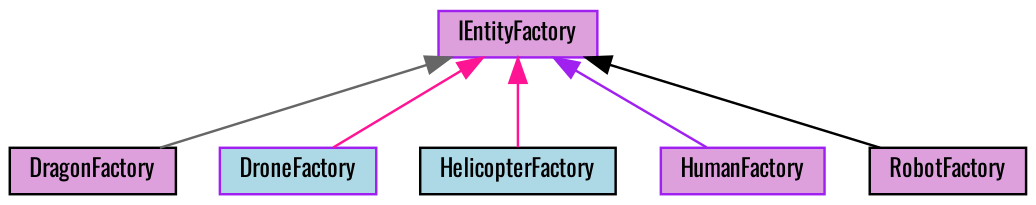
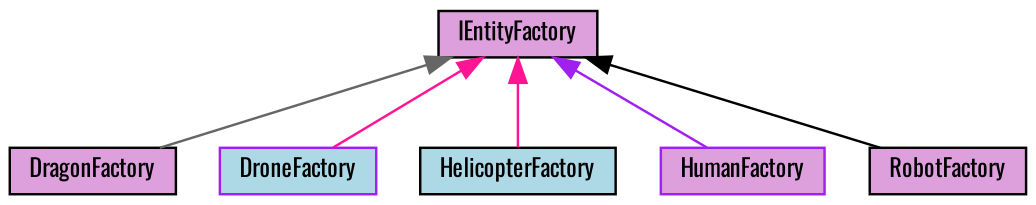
  digraph {
    fontname=Oswald
    rankdir=TB
    node [color=black fillcolor=plum fontname=Oswald fontsize=10 shape=record style=filled]
    edge [color=deeppink dir=back fontname=Oswald fontsize=10 labelfontname=Helvetica labelfontsize=10 style=solid]
-   n1 [color=purple height=0.2 label=IEntityFactory width=0.4]
+   n1 [height=0.2 label=IEntityFactory width=0.4]
    n2 [height=0.2 label=DragonFactory width=0.4]
    n3 [color=purple fillcolor=lightblue height=0.2 label=DroneFactory width=0.4]
    n4 [fillcolor=lightblue height=0.2 label=HelicopterFactory width=0.4]
    n5 [color=purple height=0.2 label=HumanFactory width=0.4]
    n6 [height=0.2 label=RobotFactory width=0.4]
    n1 -> n2 [color=gray40]
    n1 -> n3
    n1 -> n4
    n1 -> n5 [color=purple]
    n1 -> n6 [color=black]
  }
